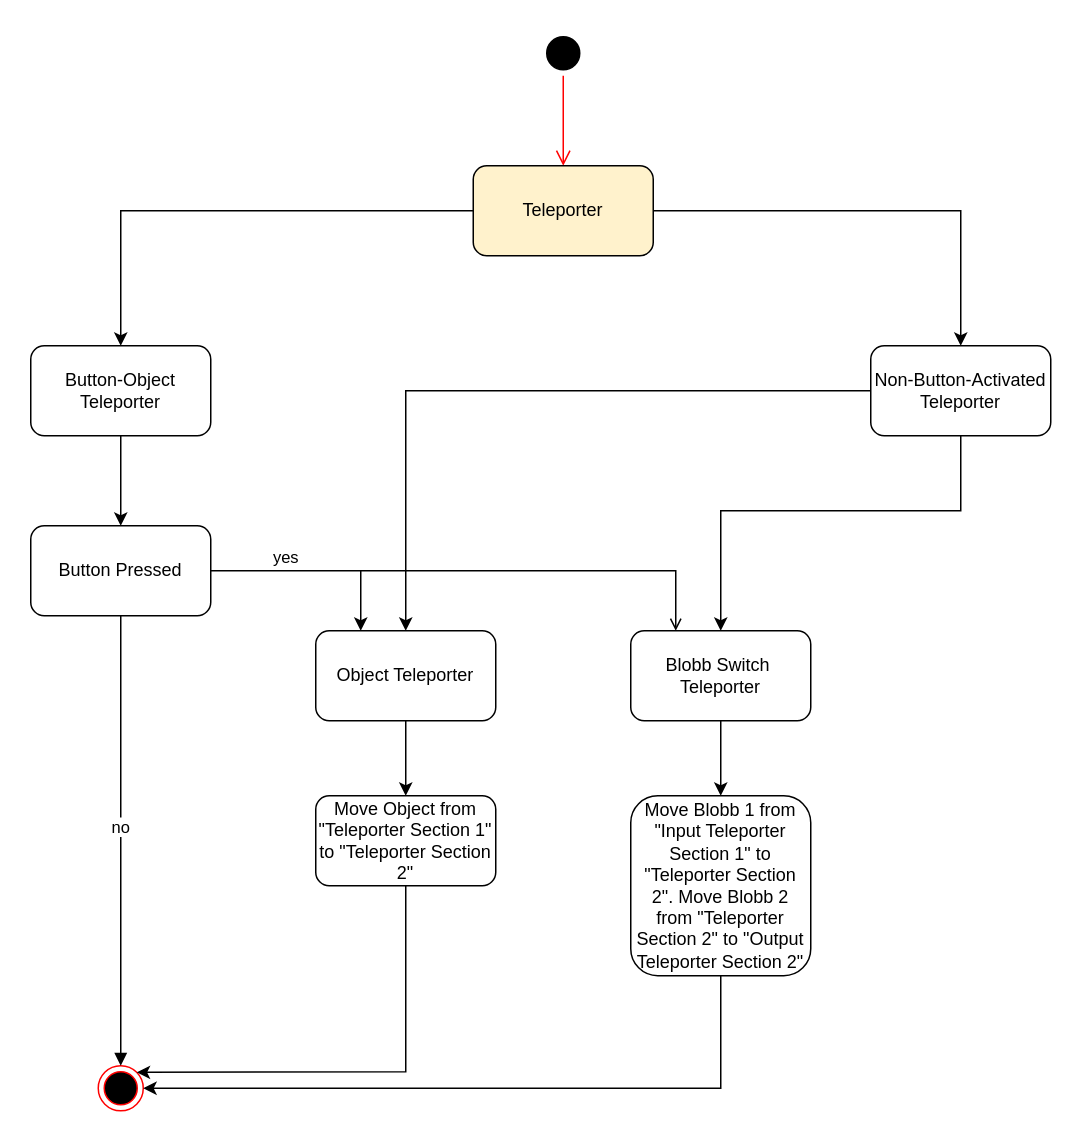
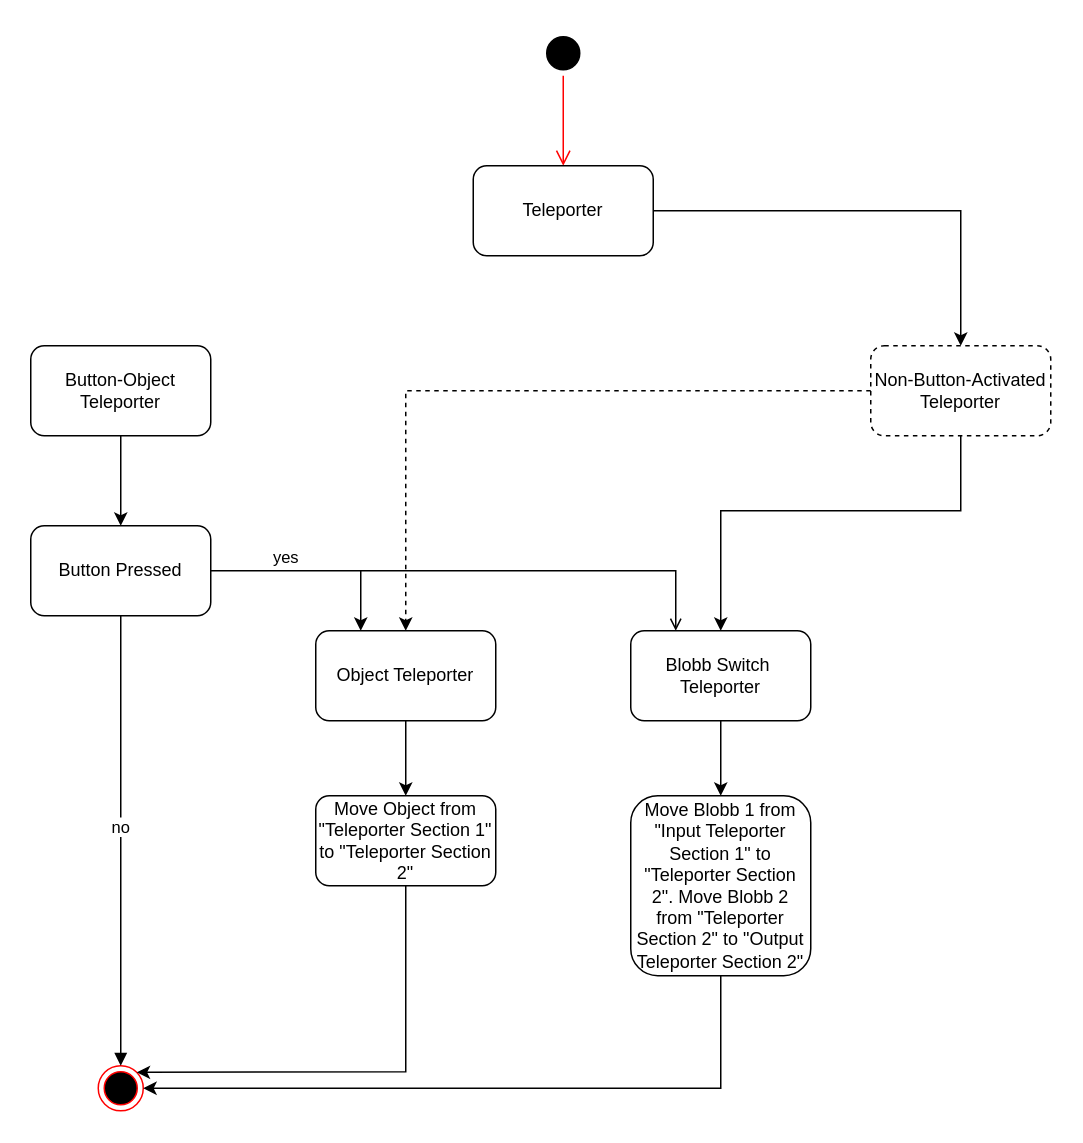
  <mxCell id="0" />
  <mxCell id="1" parent="0" />
  <mxCell id="2" value="" style="ellipse;html=1;shape=startState;fillColor=#000000;strokeColor=#000000;" vertex="1" parent="1"><mxGeometry x="360" y="20" width="30" height="30" as="geometry" /></mxCell>
  <mxCell id="3" value="" style="edgeStyle=orthogonalEdgeStyle;html=1;verticalAlign=bottom;endArrow=open;endSize=8;strokeColor=#ff0000;rounded=0;" edge="1" source="2" parent="1"><mxGeometry relative="1" as="geometry"><mxPoint x="375" y="110" as="targetPoint" /></mxGeometry></mxCell>
- <mxCell id="4" value="Teleporter" style="rounded=1;whiteSpace=wrap;html=1;fillColor=#fff2cc;" vertex="1" parent="1"><mxGeometry x="315" y="110" width="120" height="60" as="geometry" /></mxCell>
+ <mxCell id="4" value="Teleporter" style="rounded=1;whiteSpace=wrap;html=1;" vertex="1" parent="1"><mxGeometry x="315" y="110" width="120" height="60" as="geometry" /></mxCell>
  <mxCell id="5" value="Button Pressed" style="rounded=1;whiteSpace=wrap;html=1;" vertex="1" parent="1"><mxGeometry x="20" y="350" width="120" height="60" as="geometry" /></mxCell>
  <mxCell id="6" value="Button-Object Teleporter" style="rounded=1;whiteSpace=wrap;html=1;" vertex="1" parent="1"><mxGeometry x="20" y="230" width="120" height="60" as="geometry" /></mxCell>
- <mxCell id="7" value="&lt;div&gt;Non-Button-Activated&lt;/div&gt;&lt;div&gt;Teleporter&lt;br&gt;&lt;/div&gt;" style="rounded=1;whiteSpace=wrap;html=1;" vertex="1" parent="1"><mxGeometry x="580" y="230" width="120" height="60" as="geometry" /></mxCell>
- <mxCell id="8" value="" style="endArrow=classic;html=1;rounded=0;exitX=0;exitY=0.5;exitDx=0;exitDy=0;entryX=0.5;entryY=0;entryDx=0;entryDy=0;" edge="1" parent="1" source="4" target="6"><mxGeometry width="50" height="50" relative="1" as="geometry"><mxPoint x="330" y="410" as="sourcePoint" /><mxPoint x="380" y="360" as="targetPoint" /><Array as="points"><mxPoint x="80" y="140" /></Array></mxGeometry></mxCell>
+ <mxCell id="7" value="&lt;div&gt;Non-Button-Activated&lt;/div&gt;&lt;div&gt;Teleporter&lt;br&gt;&lt;/div&gt;" style="rounded=1;whiteSpace=wrap;html=1;dashed=1;" vertex="1" parent="1"><mxGeometry x="580" y="230" width="120" height="60" as="geometry" /></mxCell>
  <mxCell id="9" value="" style="endArrow=classic;html=1;rounded=0;exitX=1;exitY=0.5;exitDx=0;exitDy=0;entryX=0.5;entryY=0;entryDx=0;entryDy=0;" edge="1" parent="1" source="4" target="7"><mxGeometry width="50" height="50" relative="1" as="geometry"><mxPoint x="330" y="410" as="sourcePoint" /><mxPoint x="380" y="360" as="targetPoint" /><Array as="points"><mxPoint x="640" y="140" /></Array></mxGeometry></mxCell>
  <mxCell id="10" value="" style="endArrow=classic;html=1;rounded=0;exitX=0.5;exitY=1;exitDx=0;exitDy=0;entryX=0.5;entryY=0;entryDx=0;entryDy=0;" edge="1" parent="1" source="6"><mxGeometry width="50" height="50" relative="1" as="geometry"><mxPoint x="330" y="410" as="sourcePoint" /><mxPoint x="80" y="350" as="targetPoint" /></mxGeometry></mxCell>
  <mxCell id="11" value="Object Teleporter" style="rounded=1;whiteSpace=wrap;html=1;" vertex="1" parent="1"><mxGeometry x="210" y="420" width="120" height="60" as="geometry" /></mxCell>
  <mxCell id="12" value="&lt;div&gt;Blobb Switch&amp;nbsp;&lt;/div&gt;&lt;div&gt;Teleporter&lt;/div&gt;" style="rounded=1;whiteSpace=wrap;html=1;" vertex="1" parent="1"><mxGeometry x="420" y="420" width="120" height="60" as="geometry" /></mxCell>
  <mxCell id="13" value="" style="endArrow=classic;html=1;rounded=0;exitX=0.5;exitY=1;exitDx=0;exitDy=0;" edge="1" parent="1" source="7"><mxGeometry width="50" height="50" relative="1" as="geometry"><mxPoint x="330" y="570" as="sourcePoint" /><mxPoint x="480" y="420" as="targetPoint" /><Array as="points"><mxPoint x="640" y="340" /><mxPoint x="480" y="340" /></Array></mxGeometry></mxCell>
- <mxCell id="14" value="" style="endArrow=classic;html=1;rounded=0;exitX=0;exitY=0.5;exitDx=0;exitDy=0;entryX=0.5;entryY=0;entryDx=0;entryDy=0;" edge="1" parent="1" source="7" target="11"><mxGeometry width="50" height="50" relative="1" as="geometry"><mxPoint x="330" y="570" as="sourcePoint" /><mxPoint x="380" y="520" as="targetPoint" /><Array as="points"><mxPoint x="270" y="260" /></Array></mxGeometry></mxCell>
+ <mxCell id="14" value="" style="endArrow=classic;html=1;rounded=0;exitX=0;exitY=0.5;exitDx=0;exitDy=0;entryX=0.5;entryY=0;entryDx=0;entryDy=0;dashed=1;" edge="1" parent="1" source="7" target="11"><mxGeometry width="50" height="50" relative="1" as="geometry"><mxPoint x="330" y="570" as="sourcePoint" /><mxPoint x="380" y="520" as="targetPoint" /><Array as="points"><mxPoint x="270" y="260" /></Array></mxGeometry></mxCell>
  <mxCell id="15" value="yes" style="html=1;verticalAlign=bottom;endArrow=open;curved=0;rounded=0;exitX=1;exitY=0.5;exitDx=0;exitDy=0;entryX=0.25;entryY=0;entryDx=0;entryDy=0;" edge="1" parent="1" source="5" target="12"><mxGeometry x="-0.714" width="80" relative="1" as="geometry"><mxPoint x="310" y="540" as="sourcePoint" /><mxPoint x="440" y="380" as="targetPoint" /><Array as="points"><mxPoint x="450" y="380" /></Array><mxPoint as="offset" /></mxGeometry></mxCell>
  <mxCell id="16" value="" style="endArrow=classic;html=1;rounded=0;entryX=0.25;entryY=0;entryDx=0;entryDy=0;" edge="1" parent="1" target="11"><mxGeometry width="50" height="50" relative="1" as="geometry"><mxPoint x="240" y="380" as="sourcePoint" /><mxPoint x="380" y="520" as="targetPoint" /></mxGeometry></mxCell>
  <mxCell id="17" value="" style="ellipse;html=1;shape=endState;fillColor=#000000;strokeColor=#ff0000;" vertex="1" parent="1"><mxGeometry x="65" y="710" width="30" height="30" as="geometry" /></mxCell>
  <mxCell id="18" value="no" style="html=1;verticalAlign=bottom;endArrow=block;curved=0;rounded=0;exitX=0.5;exitY=1;exitDx=0;exitDy=0;entryX=0.5;entryY=0;entryDx=0;entryDy=0;" edge="1" parent="1" source="5" target="17"><mxGeometry width="80" relative="1" as="geometry"><mxPoint x="310" y="490" as="sourcePoint" /><mxPoint x="390" y="490" as="targetPoint" /></mxGeometry></mxCell>
  <mxCell id="19" value="Move Object from &quot;Teleporter Section 1&quot; to &quot;Teleporter Section 2&quot;" style="rounded=1;whiteSpace=wrap;html=1;" vertex="1" parent="1"><mxGeometry x="210" y="530" width="120" height="60" as="geometry" /></mxCell>
  <mxCell id="20" value="Move Blobb 1 from &quot;Input Teleporter Section 1&quot; to &quot;Teleporter Section 2&quot;. Move Blobb 2 from &quot;Teleporter Section 2&quot; to &quot;Output Teleporter Section 2&quot;" style="rounded=1;whiteSpace=wrap;html=1;" vertex="1" parent="1"><mxGeometry x="420" y="530" width="120" height="120" as="geometry" /></mxCell>
  <mxCell id="21" value="" style="endArrow=classic;html=1;rounded=0;exitX=0.5;exitY=1;exitDx=0;exitDy=0;" edge="1" parent="1" source="11" target="19"><mxGeometry width="50" height="50" relative="1" as="geometry"><mxPoint x="350" y="510" as="sourcePoint" /><mxPoint x="400" y="460" as="targetPoint" /></mxGeometry></mxCell>
  <mxCell id="22" value="" style="endArrow=classic;html=1;rounded=0;exitX=0.5;exitY=1;exitDx=0;exitDy=0;entryX=0.5;entryY=0;entryDx=0;entryDy=0;" edge="1" parent="1" source="12" target="20"><mxGeometry width="50" height="50" relative="1" as="geometry"><mxPoint x="350" y="510" as="sourcePoint" /><mxPoint x="400" y="460" as="targetPoint" /></mxGeometry></mxCell>
  <mxCell id="23" value="" style="endArrow=classic;html=1;rounded=0;exitX=0.5;exitY=1;exitDx=0;exitDy=0;entryX=1;entryY=0;entryDx=0;entryDy=0;" edge="1" parent="1" source="19" target="17"><mxGeometry width="50" height="50" relative="1" as="geometry"><mxPoint x="350" y="510" as="sourcePoint" /><mxPoint x="400" y="460" as="targetPoint" /><Array as="points"><mxPoint x="270" y="714" /></Array></mxGeometry></mxCell>
  <mxCell id="24" value="" style="endArrow=classic;html=1;rounded=0;exitX=0.5;exitY=1;exitDx=0;exitDy=0;entryX=1;entryY=0.5;entryDx=0;entryDy=0;" edge="1" parent="1" source="20" target="17"><mxGeometry width="50" height="50" relative="1" as="geometry"><mxPoint x="350" y="510" as="sourcePoint" /><mxPoint x="400" y="460" as="targetPoint" /><Array as="points"><mxPoint x="480" y="725" /></Array></mxGeometry></mxCell>
